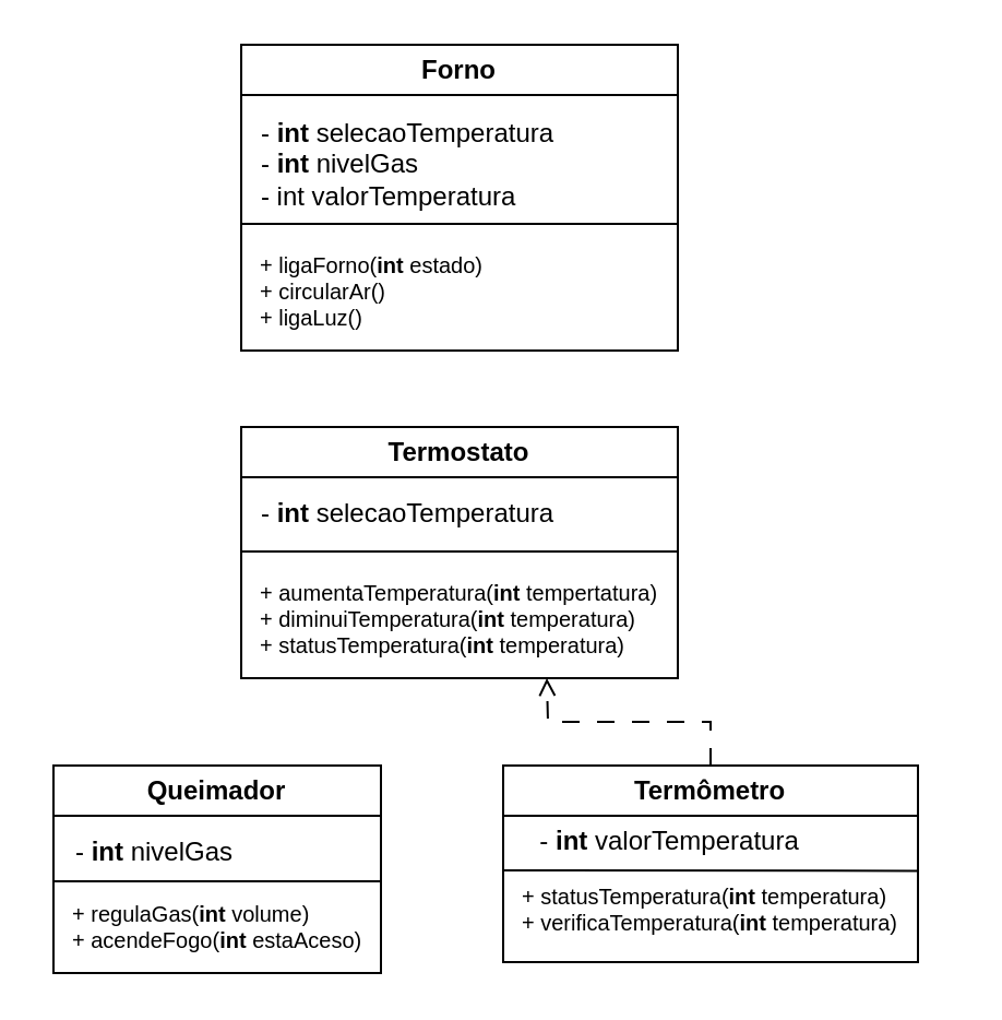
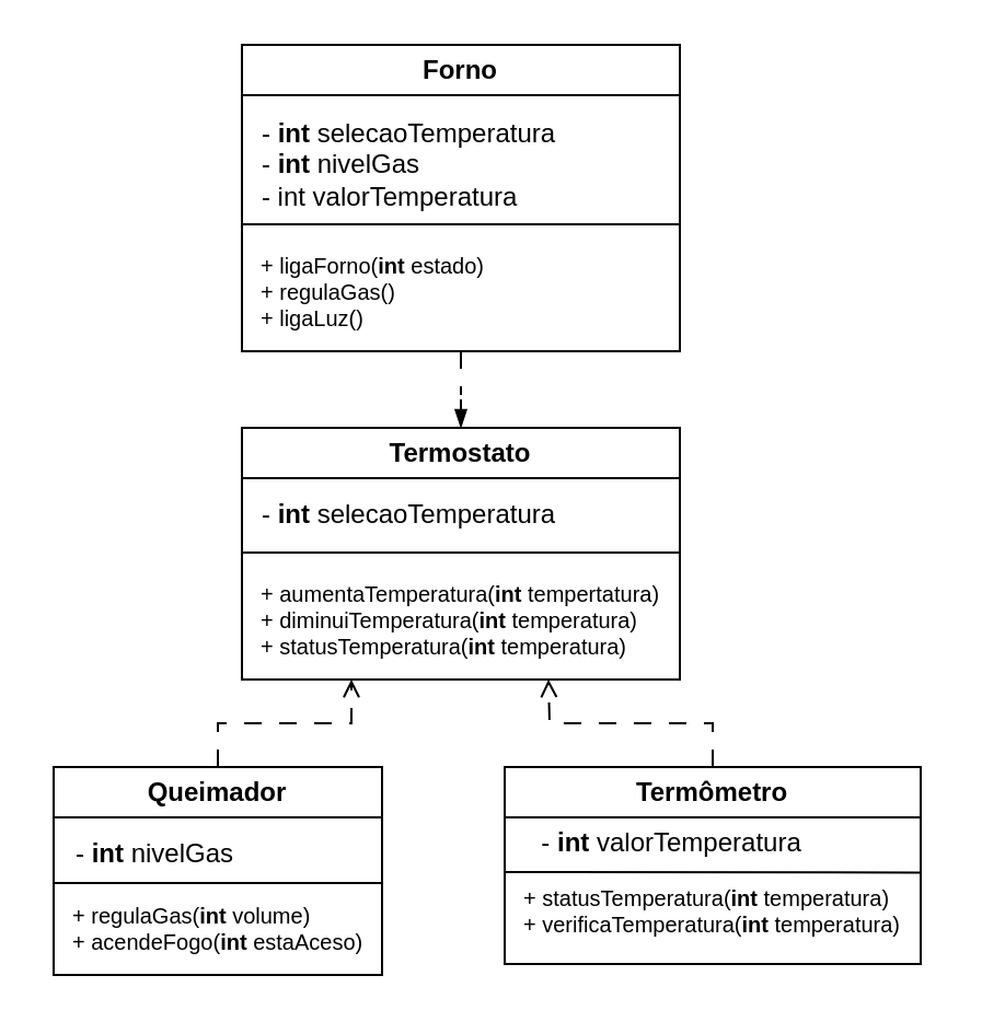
  <mxCell id="0" />
  <mxCell id="1" parent="0" />
+ <mxCell id="2" style="edgeStyle=orthogonalEdgeStyle;rounded=0;orthogonalLoop=1;jettySize=auto;html=1;entryX=0.5;entryY=0;entryDx=0;entryDy=0;dashed=1;dashPattern=8 8;endArrow=blockThin;endFill=1;" edge="1" parent="1" source="3" target="6"><mxGeometry relative="1" as="geometry" /></mxCell>
  <mxCell id="3" value="Forno" style="swimlane;whiteSpace=wrap;html=1;" vertex="1" parent="1"><mxGeometry x="110" y="20" width="200" height="140" as="geometry" /></mxCell>
+ <mxCell id="4" style="edgeStyle=orthogonalEdgeStyle;rounded=0;orthogonalLoop=1;jettySize=auto;html=1;entryX=0.25;entryY=1;entryDx=0;entryDy=0;dashed=1;dashPattern=8 8;endArrow=open;endFill=0;" edge="1" parent="1" source="5" target="6"><mxGeometry relative="1" as="geometry" /></mxCell>
  <mxCell id="5" value="Queimador" style="swimlane;whiteSpace=wrap;html=1;" vertex="1" parent="1"><mxGeometry x="24" y="350" width="150" height="95" as="geometry" /></mxCell>
  <mxCell id="6" value="Termostato" style="swimlane;whiteSpace=wrap;html=1;" vertex="1" parent="1"><mxGeometry x="110" y="195" width="200" height="115" as="geometry" /></mxCell>
  <mxCell id="7" style="edgeStyle=orthogonalEdgeStyle;rounded=0;orthogonalLoop=1;jettySize=auto;html=1;dashed=1;dashPattern=8 8;endArrow=open;endFill=0;" edge="1" parent="1" source="8"><mxGeometry relative="1" as="geometry"><mxPoint x="250" y="310" as="targetPoint" /></mxGeometry></mxCell>
  <mxCell id="8" value="Termômetro" style="swimlane;whiteSpace=wrap;html=1;" vertex="1" parent="1"><mxGeometry x="230" y="350" width="190" height="90" as="geometry" /></mxCell>
  <mxCell id="9" value="&lt;div style=&quot;text-align: left;&quot;&gt;&lt;span style=&quot;background-color: initial;&quot;&gt;- &lt;/span&gt;&lt;b style=&quot;background-color: initial;&quot;&gt;int&lt;/b&gt;&lt;span style=&quot;background-color: initial;&quot;&gt;&amp;nbsp;selecaoTemperatura&lt;/span&gt;&lt;/div&gt;" style="text;html=1;align=center;verticalAlign=middle;resizable=0;points=[];autosize=1;strokeColor=none;fillColor=none;" vertex="1" parent="1"><mxGeometry x="106" y="220" width="160" height="30" as="geometry" /></mxCell>
  <mxCell id="10" value="&lt;div style=&quot;font-size: 10px;&quot;&gt;&lt;font style=&quot;font-size: 10px;&quot;&gt;+ aumentaTemperatura(&lt;b&gt;int&lt;/b&gt; tempertatura)&lt;/font&gt;&lt;/div&gt;&lt;div style=&quot;font-size: 10px;&quot;&gt;&lt;font style=&quot;font-size: 10px;&quot;&gt;+ diminuiTemperatura(&lt;b&gt;int&lt;/b&gt; temperatura)&lt;/font&gt;&lt;/div&gt;&lt;div style=&quot;font-size: 10px;&quot;&gt;&lt;font style=&quot;font-size: 10px;&quot;&gt;+ statusTemperatura(&lt;b&gt;int &lt;/b&gt;temperatura)&lt;/font&gt;&lt;/div&gt;" style="text;html=1;align=left;verticalAlign=middle;resizable=0;points=[];autosize=1;strokeColor=none;fillColor=none;" vertex="1" parent="1"><mxGeometry x="117" y="258" width="210" height="50" as="geometry" /></mxCell>
  <mxCell id="11" value="" style="endArrow=none;html=1;rounded=0;" edge="1" parent="1"><mxGeometry width="50" height="50" relative="1" as="geometry"><mxPoint x="110" y="252" as="sourcePoint" /><mxPoint x="310" y="252" as="targetPoint" /></mxGeometry></mxCell>
  <mxCell id="12" value="&lt;div style=&quot;text-align: left;&quot;&gt;&lt;span style=&quot;background-color: initial;&quot;&gt;- &lt;/span&gt;&lt;b style=&quot;background-color: initial;&quot;&gt;int&lt;/b&gt;&lt;span style=&quot;background-color: initial;&quot;&gt; valorTemperatura&lt;/span&gt;&lt;br&gt;&lt;/div&gt;" style="text;html=1;align=center;verticalAlign=middle;resizable=0;points=[];autosize=1;strokeColor=none;fillColor=none;" vertex="1" parent="1"><mxGeometry x="236" y="370" width="140" height="30" as="geometry" /></mxCell>
  <mxCell id="13" value="&lt;div style=&quot;font-size: 10px;&quot;&gt;&lt;font style=&quot;font-size: 10px;&quot;&gt;+ statusTemperatura&lt;/font&gt;&lt;span style=&quot;background-color: initial;&quot;&gt;(&lt;/span&gt;&lt;b style=&quot;background-color: initial;&quot;&gt;int&lt;/b&gt;&lt;span style=&quot;background-color: initial;&quot;&gt; temperatura)&lt;/span&gt;&lt;/div&gt;&lt;div style=&quot;font-size: 10px;&quot;&gt;&lt;font style=&quot;font-size: 10px;&quot;&gt;+ verificaTemperatura(&lt;b&gt;int &lt;/b&gt;temperatura)&lt;/font&gt;&lt;/div&gt;" style="text;html=1;align=left;verticalAlign=middle;resizable=0;points=[];autosize=1;strokeColor=none;fillColor=none;" vertex="1" parent="1"><mxGeometry x="237" y="396" width="200" height="40" as="geometry" /></mxCell>
  <mxCell id="14" value="" style="endArrow=none;html=1;rounded=0;entryX=0.915;entryY=0.055;entryDx=0;entryDy=0;entryPerimeter=0;" edge="1" parent="1" target="13"><mxGeometry width="50" height="50" relative="1" as="geometry"><mxPoint x="230" y="398" as="sourcePoint" /><mxPoint x="420" y="398" as="targetPoint" /></mxGeometry></mxCell>
  <mxCell id="15" value="&lt;div style=&quot;text-align: left;&quot;&gt;&lt;span style=&quot;background-color: initial;&quot;&gt;-&amp;nbsp;&lt;/span&gt;&lt;b style=&quot;background-color: initial;&quot;&gt;int &lt;/b&gt;&lt;span style=&quot;background-color: initial;&quot;&gt;nivelGas&lt;/span&gt;&lt;/div&gt;" style="text;html=1;align=center;verticalAlign=middle;resizable=0;points=[];autosize=1;strokeColor=none;fillColor=none;" vertex="1" parent="1"><mxGeometry x="20" y="375" width="100" height="30" as="geometry" /></mxCell>
  <mxCell id="16" value="&lt;div style=&quot;font-size: 10px;&quot;&gt;&lt;span style=&quot;background-color: initial;&quot;&gt;+ regulaGas(&lt;/span&gt;&lt;b style=&quot;background-color: initial;&quot;&gt;int&lt;/b&gt;&lt;span style=&quot;background-color: initial;&quot;&gt; volume)&lt;/span&gt;&lt;br&gt;&lt;/div&gt;&lt;div style=&quot;font-size: 10px;&quot;&gt;&lt;font style=&quot;font-size: 10px;&quot;&gt;+ acendeFogo(&lt;b&gt;int &lt;/b&gt;estaAceso)&lt;br&gt;&lt;/font&gt;&lt;/div&gt;" style="text;html=1;align=left;verticalAlign=middle;resizable=0;points=[];autosize=1;strokeColor=none;fillColor=none;" vertex="1" parent="1"><mxGeometry x="31" y="404" width="160" height="40" as="geometry" /></mxCell>
  <mxCell id="17" value="" style="endArrow=none;html=1;rounded=0;" edge="1" parent="1"><mxGeometry width="50" height="50" relative="1" as="geometry"><mxPoint x="24" y="403" as="sourcePoint" /><mxPoint x="174" y="403" as="targetPoint" /></mxGeometry></mxCell>
  <mxCell id="18" value="&lt;div style=&quot;text-align: left;&quot;&gt;&lt;span style=&quot;background-color: initial;&quot;&gt;- &lt;/span&gt;&lt;b style=&quot;background-color: initial;&quot;&gt;int&lt;/b&gt;&lt;span style=&quot;background-color: initial;&quot;&gt;&amp;nbsp;selecaoTemperatura&lt;/span&gt;&lt;/div&gt;&lt;div style=&quot;text-align: left;&quot;&gt;&lt;span style=&quot;background-color: initial;&quot;&gt;- &lt;b&gt;int &lt;/b&gt;nivelGas&lt;/span&gt;&lt;/div&gt;&lt;div style=&quot;text-align: left;&quot;&gt;&lt;span style=&quot;background-color: initial;&quot;&gt;- int valorTemperatura&lt;/span&gt;&lt;/div&gt;" style="text;html=1;align=center;verticalAlign=middle;resizable=0;points=[];autosize=1;strokeColor=none;fillColor=none;" vertex="1" parent="1"><mxGeometry x="106" y="45" width="160" height="60" as="geometry" /></mxCell>
- <mxCell id="19" value="&lt;div style=&quot;font-size: 10px;&quot;&gt;+ ligaForno(&lt;b&gt;int&lt;/b&gt; estado)&lt;/div&gt;&lt;div style=&quot;font-size: 10px;&quot;&gt;+ circularAr()&lt;/div&gt;&lt;div style=&quot;font-size: 10px;&quot;&gt;+ ligaLuz()&lt;/div&gt;" style="text;html=1;align=left;verticalAlign=middle;resizable=0;points=[];autosize=1;strokeColor=none;fillColor=none;" vertex="1" parent="1"><mxGeometry x="117" y="108" width="130" height="50" as="geometry" /></mxCell>
+ <mxCell id="19" value="&lt;div style=&quot;font-size: 10px;&quot;&gt;+ ligaForno(&lt;b&gt;int&lt;/b&gt; estado)&lt;/div&gt;&lt;div style=&quot;font-size: 10px;&quot;&gt;+ regulaGas()&lt;/div&gt;&lt;div style=&quot;font-size: 10px;&quot;&gt;+ ligaLuz()&lt;/div&gt;" style="text;html=1;align=left;verticalAlign=middle;resizable=0;points=[];autosize=1;strokeColor=none;fillColor=none;" vertex="1" parent="1"><mxGeometry x="117" y="108" width="130" height="50" as="geometry" /></mxCell>
  <mxCell id="20" value="" style="endArrow=none;html=1;rounded=0;" edge="1" parent="1"><mxGeometry width="50" height="50" relative="1" as="geometry"><mxPoint x="110" y="102" as="sourcePoint" /><mxPoint x="310" y="102" as="targetPoint" /></mxGeometry></mxCell>
